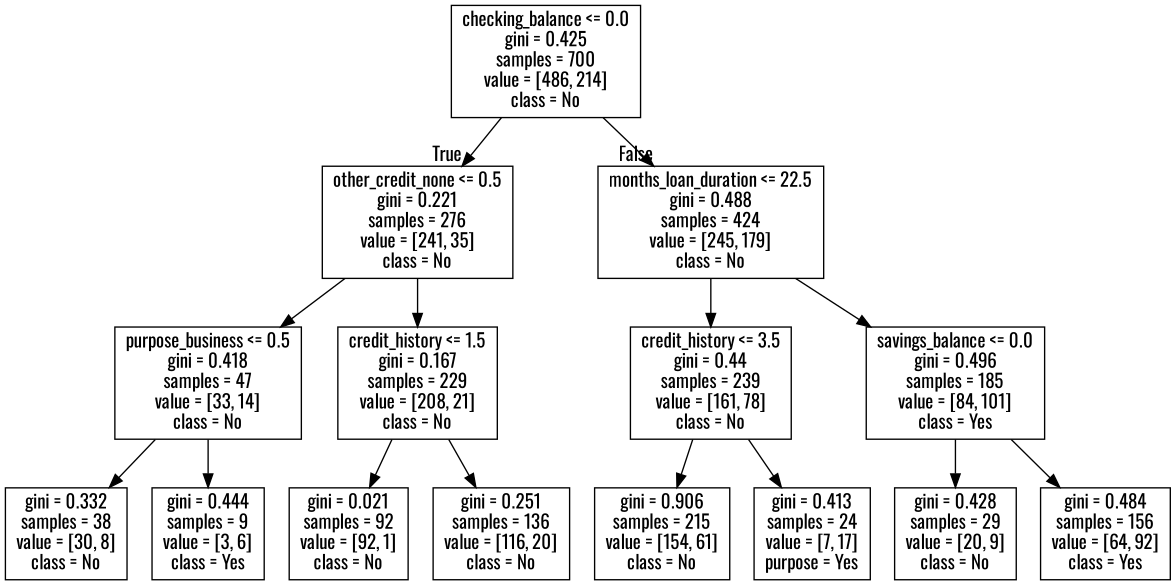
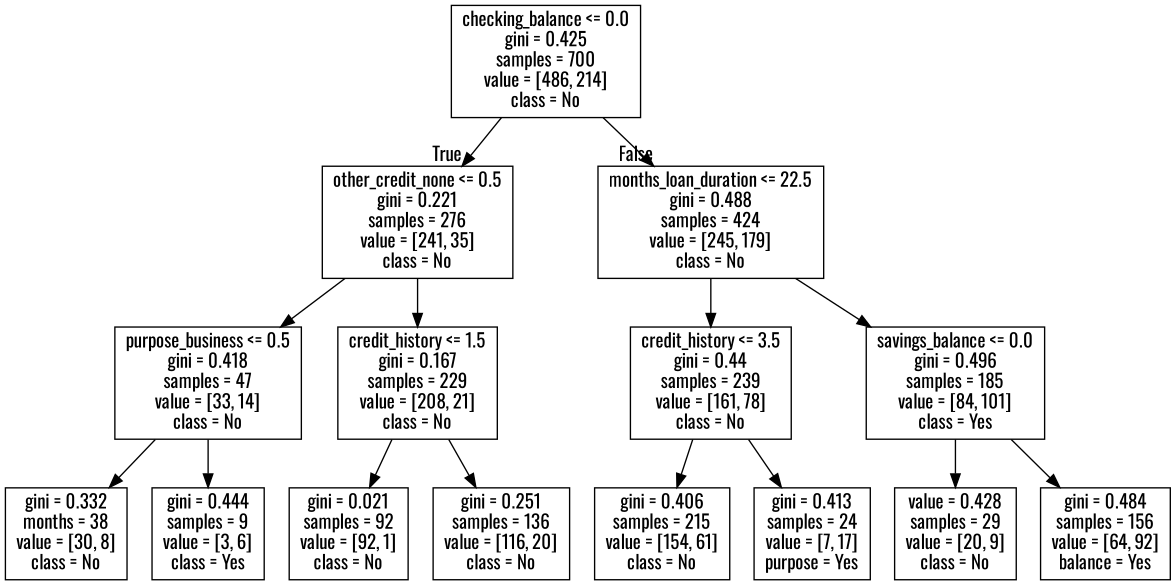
  digraph {
    fontname=Oswald
    node [fontname=Oswald shape=box]
    edge [fontname=Oswald]
    n1 [label="checking_balance <= 0.0\ngini = 0.425\nsamples = 700\nvalue = [486, 214]\nclass = No"]
    n2 [label="other_credit_none <= 0.5\ngini = 0.221\nsamples = 276\nvalue = [241, 35]\nclass = No"]
    n3 [label="months_loan_duration <= 22.5\ngini = 0.488\nsamples = 424\nvalue = [245, 179]\nclass = No"]
    n4 [label="purpose_business <= 0.5\ngini = 0.418\nsamples = 47\nvalue = [33, 14]\nclass = No"]
    n5 [label="credit_history <= 1.5\ngini = 0.167\nsamples = 229\nvalue = [208, 21]\nclass = No"]
    n6 [label="credit_history <= 3.5\ngini = 0.44\nsamples = 239\nvalue = [161, 78]\nclass = No"]
    n7 [label="savings_balance <= 0.0\ngini = 0.496\nsamples = 185\nvalue = [84, 101]\nclass = Yes"]
-   n8 [label="gini = 0.332\nsamples = 38\nvalue = [30, 8]\nclass = No"]
+   n8 [label="gini = 0.332\nmonths = 38\nvalue = [30, 8]\nclass = No"]
    n9 [label="gini = 0.444\nsamples = 9\nvalue = [3, 6]\nclass = Yes"]
    n10 [label="gini = 0.021\nsamples = 92\nvalue = [92, 1]\nclass = No"]
    n11 [label="gini = 0.251\nsamples = 136\nvalue = [116, 20]\nclass = No"]
-   n12 [label="gini = 0.906\nsamples = 215\nvalue = [154, 61]\nclass = No"]
+   n12 [label="gini = 0.406\nsamples = 215\nvalue = [154, 61]\nclass = No"]
    n13 [label="gini = 0.413\nsamples = 24\nvalue = [7, 17]\npurpose = Yes"]
-   n14 [label="gini = 0.428\nsamples = 29\nvalue = [20, 9]\nclass = No"]
-   n15 [label="gini = 0.484\nsamples = 156\nvalue = [64, 92]\nclass = Yes"]
+   n14 [label="value = 0.428\nsamples = 29\nvalue = [20, 9]\nclass = No"]
+   n15 [label="gini = 0.484\nsamples = 156\nvalue = [64, 92]\nbalance = Yes"]
    n1 -> n2 [headlabel=True labelangle=45 labeldistance=2.5]
    n1 -> n3 [headlabel=False labelangle=-45 labeldistance=2.5]
    n2 -> n4
    n2 -> n5
    n3 -> n6
    n3 -> n7
    n4 -> n8
    n4 -> n9
    n5 -> n10
    n5 -> n11
    n6 -> n12
    n6 -> n13
    n7 -> n14
    n7 -> n15
  }
